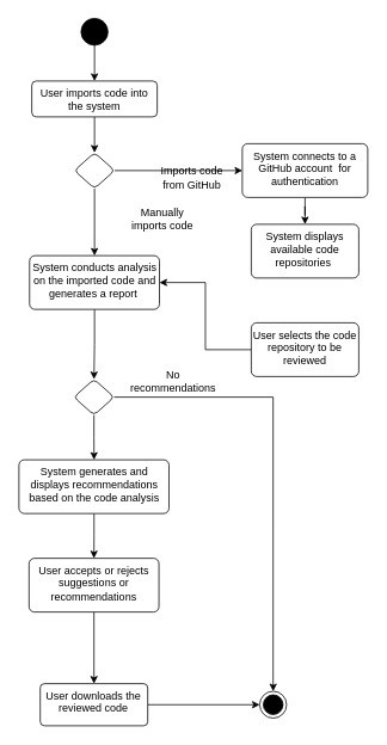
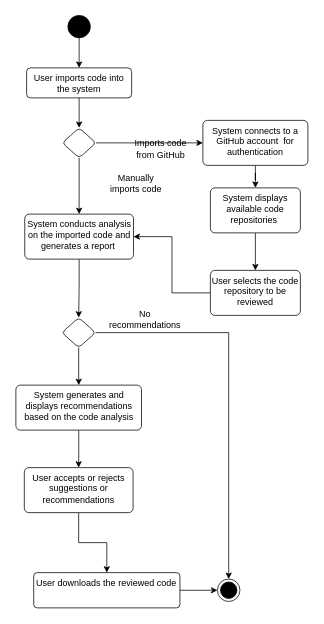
  <mxCell id="0" />
  <mxCell id="1" parent="0" />
  <mxCell id="2" style="edgeStyle=orthogonalEdgeStyle;rounded=0;orthogonalLoop=1;jettySize=auto;html=1;entryX=0.5;entryY=0;entryDx=0;entryDy=0;" edge="1" parent="1" source="3" target="5"><mxGeometry relative="1" as="geometry" /></mxCell>
  <mxCell id="3" value="" style="ellipse;fillColor=strokeColor;html=1;" vertex="1" parent="1"><mxGeometry x="90" y="20" width="30" height="30" as="geometry" /></mxCell>
  <mxCell id="4" value="" style="edgeStyle=orthogonalEdgeStyle;rounded=0;orthogonalLoop=1;jettySize=auto;html=1;" edge="1" parent="1" source="5" target="8"><mxGeometry relative="1" as="geometry" /></mxCell>
  <mxCell id="5" value="User imports code into the system" style="html=1;align=center;verticalAlign=top;rounded=1;absoluteArcSize=1;arcSize=10;dashed=0;whiteSpace=wrap;" vertex="1" parent="1"><mxGeometry x="35" y="90" width="140" height="40" as="geometry" /></mxCell>
  <mxCell id="6" value="" style="edgeStyle=orthogonalEdgeStyle;rounded=0;orthogonalLoop=1;jettySize=auto;html=1;" edge="1" parent="1" source="8" target="10"><mxGeometry relative="1" as="geometry" /></mxCell>
  <mxCell id="7" value="" style="edgeStyle=orthogonalEdgeStyle;rounded=0;orthogonalLoop=1;jettySize=auto;html=1;" edge="1" parent="1" source="8" target="12"><mxGeometry relative="1" as="geometry" /></mxCell>
  <mxCell id="8" value="" style="rhombus;whiteSpace=wrap;html=1;verticalAlign=top;rounded=1;arcSize=10;dashed=0;" vertex="1" parent="1"><mxGeometry x="82.5" y="170" width="45" height="40" as="geometry" /></mxCell>
  <mxCell id="9" value="" style="edgeStyle=orthogonalEdgeStyle;rounded=0;orthogonalLoop=1;jettySize=auto;html=1;entryX=0.5;entryY=0;entryDx=0;entryDy=0;" edge="1" parent="1" source="10" target="25"><mxGeometry relative="1" as="geometry" /></mxCell>
  <mxCell id="10" value="System conducts analysis on the imported code and generates a report&amp;nbsp;" style="whiteSpace=wrap;html=1;verticalAlign=top;rounded=1;arcSize=10;dashed=0;" vertex="1" parent="1"><mxGeometry x="32.5" y="285" width="145" height="60" as="geometry" /></mxCell>
  <mxCell id="11" value="" style="edgeStyle=orthogonalEdgeStyle;rounded=0;orthogonalLoop=1;jettySize=auto;html=1;" edge="1" parent="1" source="12" target="14"><mxGeometry relative="1" as="geometry" /></mxCell>
  <mxCell id="12" value="System connects to a GitHub account&amp;nbsp; for authentication" style="whiteSpace=wrap;html=1;verticalAlign=top;rounded=1;arcSize=10;dashed=0;" vertex="1" parent="1"><mxGeometry x="270" y="160" width="140" height="60" as="geometry" /></mxCell>
+ <mxCell id="13" value="" style="edgeStyle=orthogonalEdgeStyle;rounded=0;orthogonalLoop=1;jettySize=auto;html=1;" edge="1" parent="1" source="14" target="20"><mxGeometry relative="1" as="geometry" /></mxCell>
  <mxCell id="14" value="System displays available code repositories&amp;nbsp;" style="whiteSpace=wrap;html=1;verticalAlign=top;rounded=1;arcSize=10;dashed=0;" vertex="1" parent="1"><mxGeometry x="280" y="250" width="120" height="60" as="geometry" /></mxCell>
  <mxCell id="15" value="" style="edgeStyle=orthogonalEdgeStyle;rounded=0;orthogonalLoop=1;jettySize=auto;html=1;" edge="1" parent="1" source="16" target="22"><mxGeometry relative="1" as="geometry" /></mxCell>
  <mxCell id="16" value="System generates and displays recommendations based on the code analysis" style="whiteSpace=wrap;html=1;verticalAlign=top;rounded=1;arcSize=10;dashed=0;" vertex="1" parent="1"><mxGeometry x="20.68" y="513" width="167.5" height="60" as="geometry" /></mxCell>
  <mxCell id="17" value="Imports code from GitHub" style="text;html=1;align=center;verticalAlign=middle;whiteSpace=wrap;rounded=0;" vertex="1" parent="1"><mxGeometry x="174" y="183" width="80" height="30" as="geometry" /></mxCell>
  <mxCell id="18" value="Manually imports code" style="text;html=1;align=center;verticalAlign=middle;whiteSpace=wrap;rounded=0;" vertex="1" parent="1"><mxGeometry x="140.68" y="229" width="80" height="30" as="geometry" /></mxCell>
  <mxCell id="19" style="edgeStyle=orthogonalEdgeStyle;rounded=0;orthogonalLoop=1;jettySize=auto;html=1;entryX=1;entryY=0.5;entryDx=0;entryDy=0;" edge="1" parent="1" source="20" target="10"><mxGeometry relative="1" as="geometry" /></mxCell>
  <mxCell id="20" value="User selects the code repository to be reviewed" style="whiteSpace=wrap;html=1;verticalAlign=top;rounded=1;arcSize=10;dashed=0;" vertex="1" parent="1"><mxGeometry x="280" y="360" width="120" height="60" as="geometry" /></mxCell>
  <mxCell id="21" value="" style="edgeStyle=orthogonalEdgeStyle;rounded=0;orthogonalLoop=1;jettySize=auto;html=1;" edge="1" parent="1" source="22" target="28"><mxGeometry relative="1" as="geometry" /></mxCell>
  <mxCell id="22" value="User accepts or rejects suggestions or recommendations" style="whiteSpace=wrap;html=1;verticalAlign=top;rounded=1;arcSize=10;dashed=0;" vertex="1" parent="1"><mxGeometry x="31.93" y="623" width="145" height="60" as="geometry" /></mxCell>
  <mxCell id="23" value="" style="edgeStyle=orthogonalEdgeStyle;rounded=0;orthogonalLoop=1;jettySize=auto;html=1;" edge="1" parent="1" source="25" target="16"><mxGeometry relative="1" as="geometry" /></mxCell>
  <mxCell id="24" style="edgeStyle=orthogonalEdgeStyle;rounded=0;orthogonalLoop=1;jettySize=auto;html=1;entryX=0.5;entryY=0;entryDx=0;entryDy=0;" edge="1" parent="1" source="25" target="29"><mxGeometry relative="1" as="geometry" /></mxCell>
  <mxCell id="25" value="" style="rhombus;whiteSpace=wrap;html=1;verticalAlign=top;rounded=1;arcSize=10;dashed=0;" vertex="1" parent="1"><mxGeometry x="81.93" y="423" width="45" height="40" as="geometry" /></mxCell>
  <mxCell id="26" value="No recommendations" style="text;html=1;align=center;verticalAlign=middle;whiteSpace=wrap;rounded=0;" vertex="1" parent="1"><mxGeometry x="163.43" y="410" width="60" height="30" as="geometry" /></mxCell>
  <mxCell id="27" value="" style="edgeStyle=orthogonalEdgeStyle;rounded=0;orthogonalLoop=1;jettySize=auto;html=1;" edge="1" parent="1" source="28" target="29"><mxGeometry relative="1" as="geometry"><mxPoint x="304.43" y="786.5" as="targetPoint" /></mxGeometry></mxCell>
- <mxCell id="28" value="User downloads the reviewed code" style="whiteSpace=wrap;html=1;verticalAlign=top;rounded=1;arcSize=10;dashed=0;" vertex="1" parent="1"><mxGeometry x="44.43" y="763" width="120" height="47" as="geometry" /></mxCell>
+ <mxCell id="28" value="User downloads the reviewed code" style="whiteSpace=wrap;html=1;verticalAlign=top;rounded=1;arcSize=10;dashed=0;" vertex="1" parent="1"><mxGeometry x="44.43" y="763" width="195" height="47" as="geometry" /></mxCell>
  <mxCell id="29" value="" style="ellipse;html=1;shape=endState;fillColor=strokeColor;" vertex="1" parent="1"><mxGeometry x="289.43" y="771.5" width="30" height="30" as="geometry" /></mxCell>
